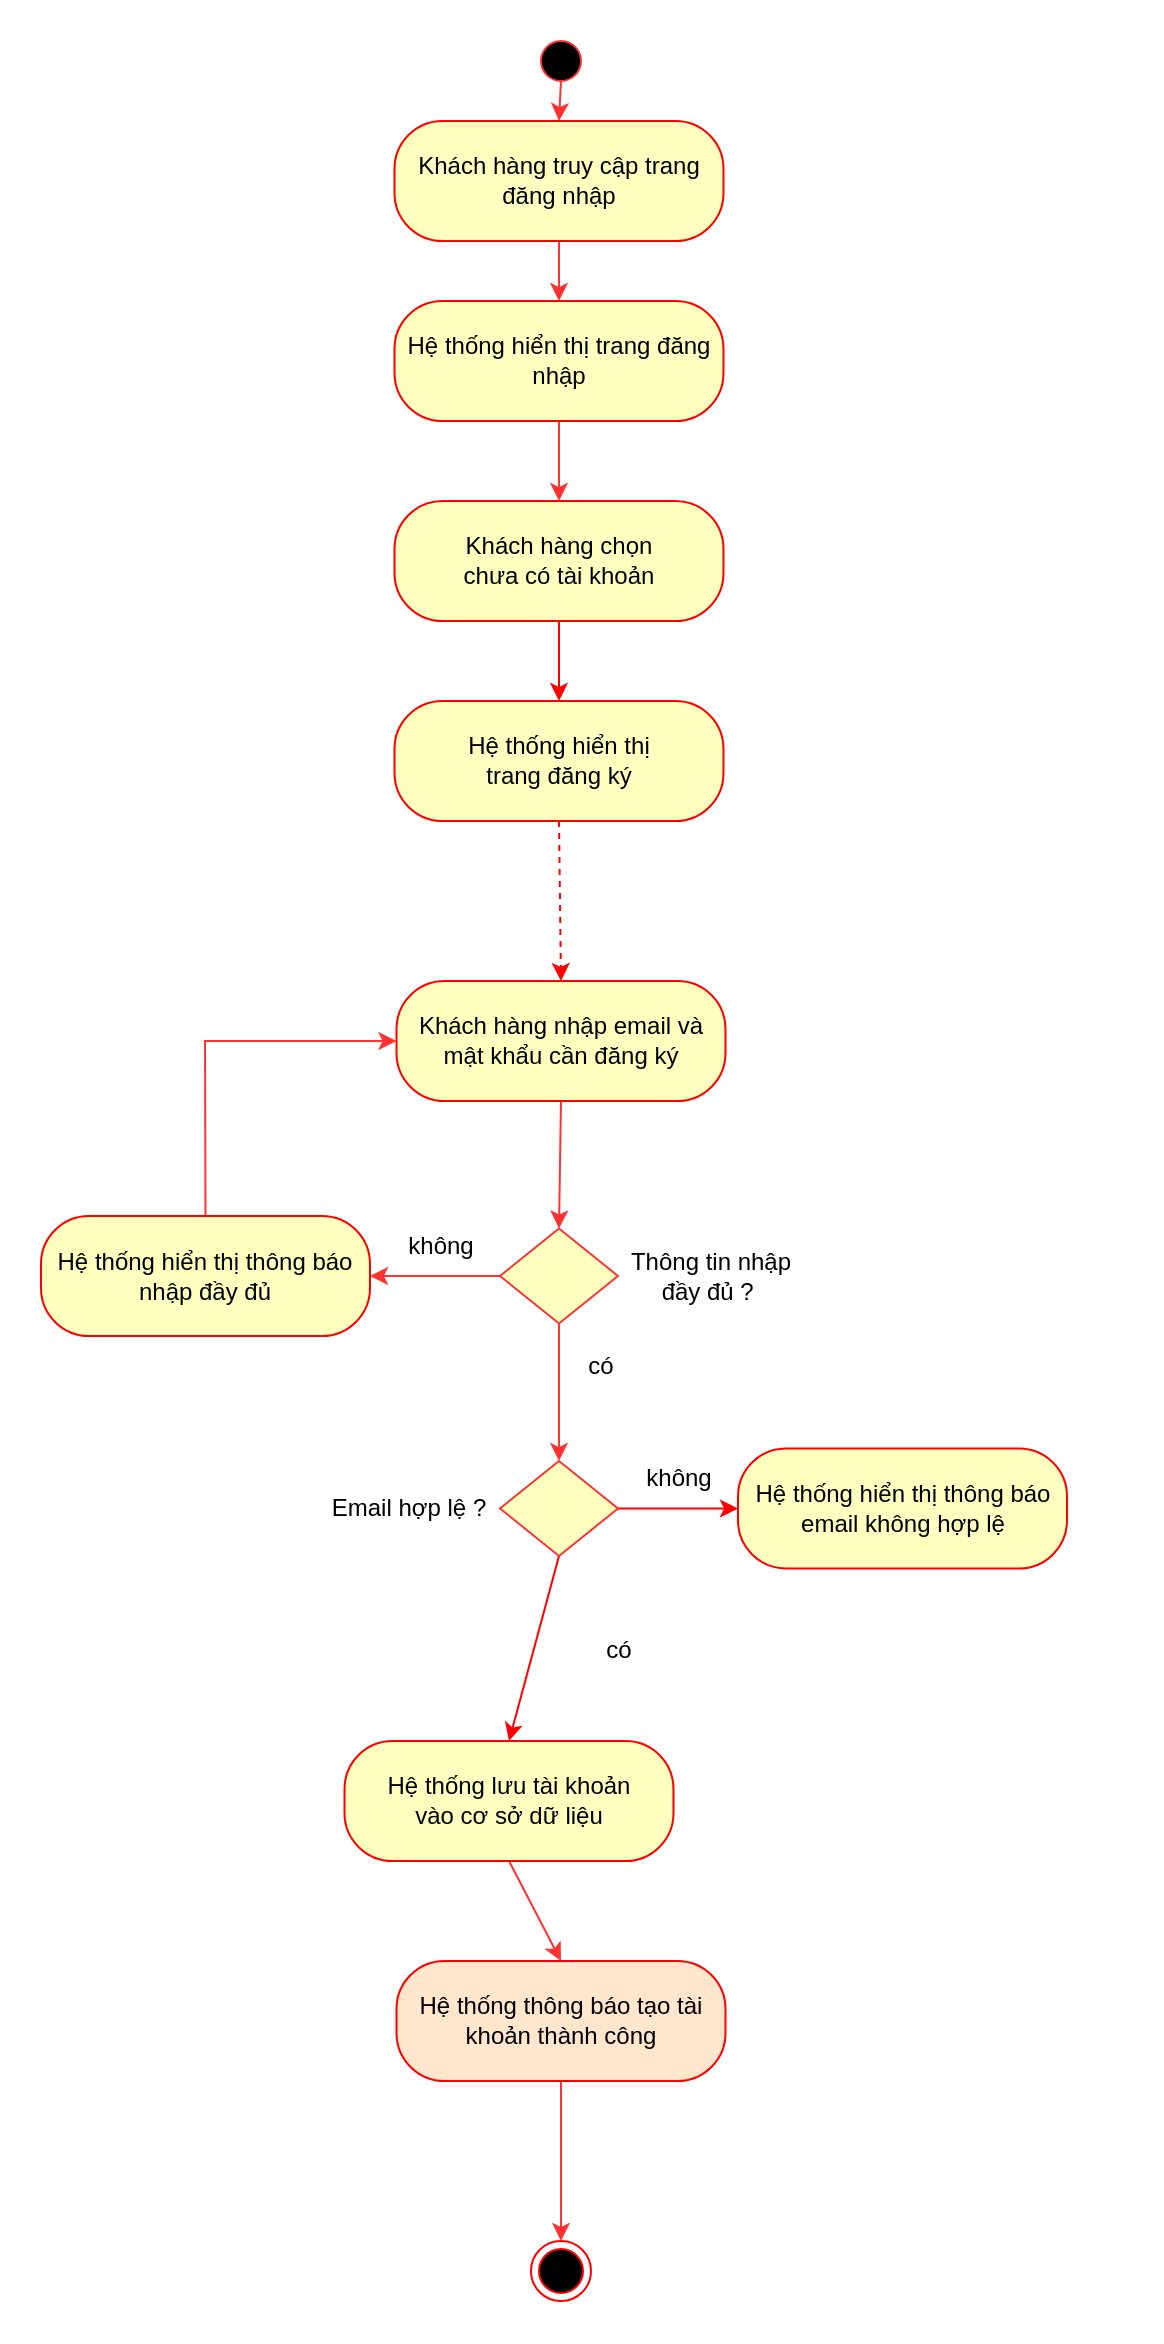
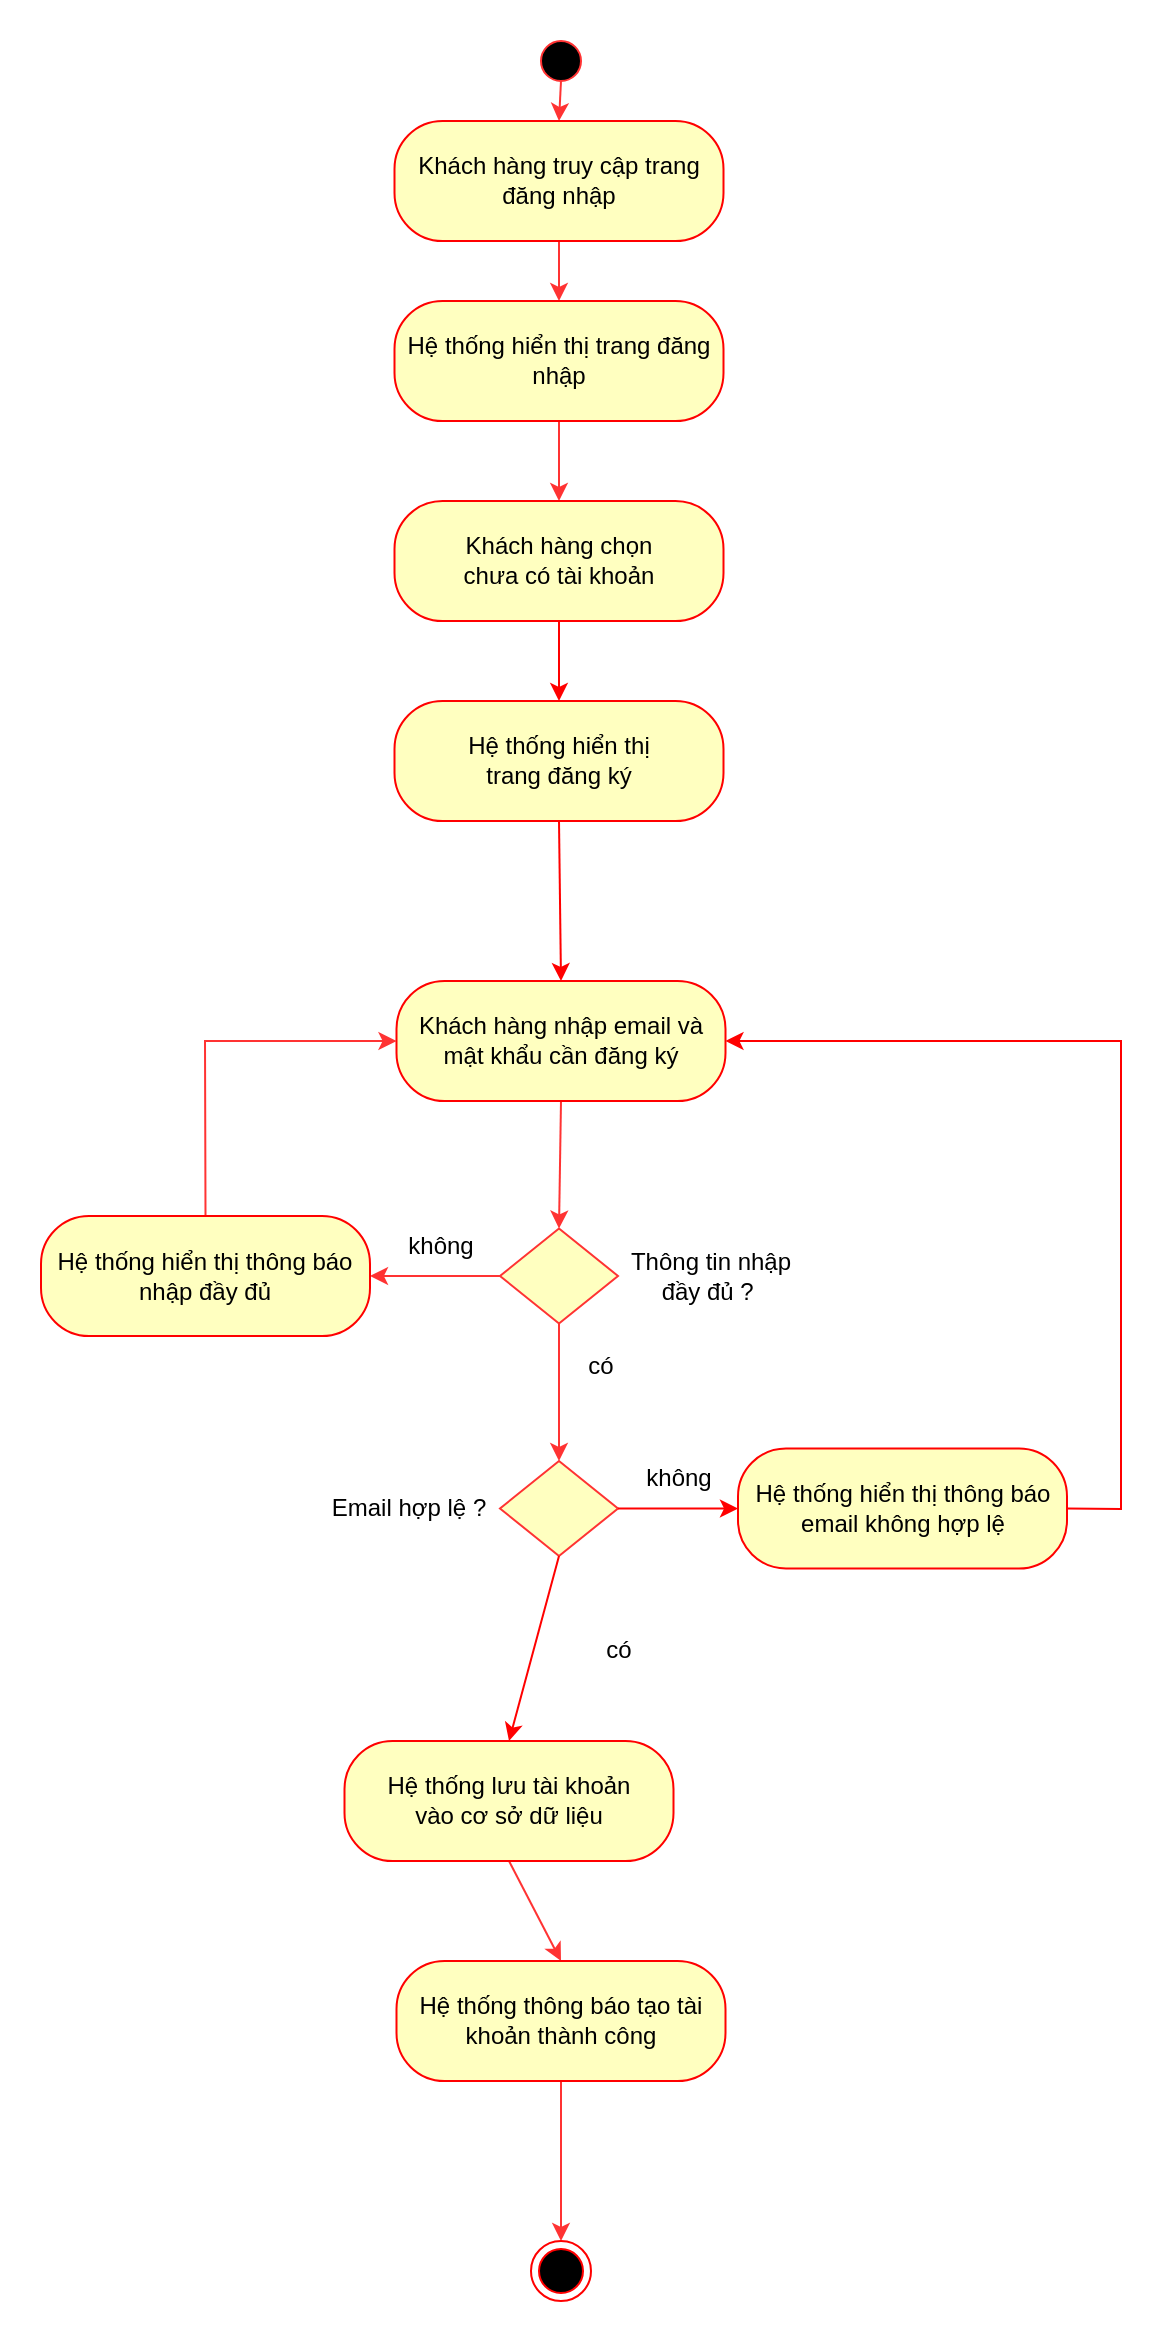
  <mxCell id="0" />
  <mxCell id="1" parent="0" />
  <mxCell id="2" value="" style="ellipse;whiteSpace=wrap;html=1;aspect=fixed;fillColor=#000000;strokeColor=#FF3333;" parent="1" vertex="1"><mxGeometry x="270" y="20" width="20" height="20" as="geometry" /></mxCell>
  <mxCell id="3" value="" style="endArrow=classic;html=1;rounded=0;exitX=0.5;exitY=1;exitDx=0;exitDy=0;strokeColor=#FF3333;fillColor=#fff2cc;entryX=0.5;entryY=0;entryDx=0;entryDy=0;" parent="1" source="2" target="25" edge="1"><mxGeometry width="50" height="50" relative="1" as="geometry"><mxPoint x="270" y="270" as="sourcePoint" /><mxPoint x="280" y="70" as="targetPoint" /></mxGeometry></mxCell>
  <mxCell id="4" value="" style="endArrow=classic;html=1;rounded=0;exitX=0.5;exitY=1;exitDx=0;exitDy=0;strokeColor=#FF3333;fillColor=#fff2cc;entryX=0.5;entryY=0;entryDx=0;entryDy=0;" parent="1" source="26" target="27" edge="1"><mxGeometry width="50" height="50" relative="1" as="geometry"><mxPoint x="280" y="200" as="sourcePoint" /><mxPoint x="279" y="260" as="targetPoint" /></mxGeometry></mxCell>
  <mxCell id="5" value="" style="rhombus;whiteSpace=wrap;html=1;strokeColor=#FF3333;fillColor=#FFFFC0;" parent="1" vertex="1"><mxGeometry x="249.5" y="613.75" width="59" height="47.5" as="geometry" /></mxCell>
  <mxCell id="6" value="" style="endArrow=classic;html=1;rounded=0;exitX=0;exitY=0.5;exitDx=0;exitDy=0;strokeColor=#FF3333;fillColor=#fff2cc;entryX=1;entryY=0.5;entryDx=0;entryDy=0;" parent="1" source="5" target="30" edge="1"><mxGeometry width="50" height="50" relative="1" as="geometry"><mxPoint x="270" y="665" as="sourcePoint" /><mxPoint x="180" y="637.5" as="targetPoint" /></mxGeometry></mxCell>
  <mxCell id="7" value="" style="endArrow=classic;html=1;rounded=0;exitX=0.5;exitY=0;exitDx=0;exitDy=0;entryX=0;entryY=0.5;entryDx=0;entryDy=0;strokeColor=#FF3333;fillColor=#fff2cc;" parent="1" source="30" target="29" edge="1"><mxGeometry width="50" height="50" relative="1" as="geometry"><mxPoint x="120" y="607.5" as="sourcePoint" /><mxPoint x="220" y="520" as="targetPoint" /><Array as="points"><mxPoint x="102" y="520" /></Array></mxGeometry></mxCell>
  <mxCell id="8" value="không" style="text;html=1;align=center;verticalAlign=middle;resizable=0;points=[];autosize=1;strokeColor=none;fillColor=none;" parent="1" vertex="1"><mxGeometry x="189.5" y="607.5" width="60" height="30" as="geometry" /></mxCell>
  <mxCell id="9" value="" style="endArrow=classic;html=1;rounded=0;exitX=0.5;exitY=1;exitDx=0;exitDy=0;strokeColor=#FF3333;fillColor=#fff2cc;entryX=0.5;entryY=0;entryDx=0;entryDy=0;" parent="1" source="5" target="18" edge="1"><mxGeometry width="50" height="50" relative="1" as="geometry"><mxPoint x="270" y="815" as="sourcePoint" /><mxPoint x="279" y="740" as="targetPoint" /></mxGeometry></mxCell>
  <mxCell id="10" value="" style="endArrow=classic;html=1;rounded=0;exitX=0.5;exitY=1;exitDx=0;exitDy=0;strokeColor=#FF3333;fillColor=#fff2cc;" parent="1" source="33" edge="1" target="34"><mxGeometry width="50" height="50" relative="1" as="geometry"><mxPoint x="279" y="1030" as="sourcePoint" /><mxPoint x="279" y="1120" as="targetPoint" /></mxGeometry></mxCell>
  <mxCell id="11" value="có" style="text;html=1;align=center;verticalAlign=middle;resizable=0;points=[];autosize=1;strokeColor=none;fillColor=none;" parent="1" vertex="1"><mxGeometry x="280" y="667.5" width="40" height="30" as="geometry" /></mxCell>
  <mxCell id="12" value="" style="endArrow=classic;html=1;rounded=0;entryX=0.5;entryY=0;entryDx=0;entryDy=0;exitX=0.5;exitY=1;exitDx=0;exitDy=0;strokeColor=#FF3333;fillColor=#fff2cc;" parent="1" source="25" target="26" edge="1"><mxGeometry width="50" height="50" relative="1" as="geometry"><mxPoint x="280" y="120" as="sourcePoint" /><mxPoint x="280" y="150" as="targetPoint" /></mxGeometry></mxCell>
  <mxCell id="13" value="" style="endArrow=classic;html=1;rounded=0;exitX=0.5;exitY=1;exitDx=0;exitDy=0;entryX=0.5;entryY=0;entryDx=0;entryDy=0;strokeColor=#FF3333;fillColor=#fff2cc;" parent="1" target="5" edge="1"><mxGeometry width="50" height="50" relative="1" as="geometry"><mxPoint x="280" y="550" as="sourcePoint" /><mxPoint x="280" y="600" as="targetPoint" /></mxGeometry></mxCell>
  <mxCell id="14" value="Thông tin nhập&lt;br&gt;đầy đủ ?&amp;nbsp;" style="text;html=1;align=center;verticalAlign=middle;resizable=0;points=[];autosize=1;strokeColor=none;fillColor=none;" parent="1" vertex="1"><mxGeometry x="305" y="617.5" width="100" height="40" as="geometry" /></mxCell>
  <mxCell id="15" value="" style="endArrow=classic;html=1;rounded=0;strokeColor=#FF3333;exitX=0.5;exitY=1;exitDx=0;exitDy=0;entryX=0.5;entryY=0;entryDx=0;entryDy=0;fillColor=#fff2cc;" parent="1" source="32" target="33" edge="1"><mxGeometry width="50" height="50" relative="1" as="geometry"><mxPoint x="279" y="920" as="sourcePoint" /><mxPoint x="279" y="970" as="targetPoint" /></mxGeometry></mxCell>
  <mxCell id="16" value="" style="endArrow=classic;html=1;rounded=0;exitX=0.5;exitY=1;exitDx=0;exitDy=0;strokeColor=#FF0000;entryX=0.5;entryY=0;entryDx=0;entryDy=0;" parent="1" source="27" target="28" edge="1"><mxGeometry width="50" height="50" relative="1" as="geometry"><mxPoint x="279" y="320" as="sourcePoint" /><mxPoint x="280" y="370" as="targetPoint" /></mxGeometry></mxCell>
- <mxCell id="17" value="" style="endArrow=classic;html=1;rounded=0;strokeColor=#FF0000;exitX=0.5;exitY=1;exitDx=0;exitDy=0;entryX=0.5;entryY=0;entryDx=0;entryDy=0;dashed=1;" parent="1" source="28" target="29" edge="1"><mxGeometry width="50" height="50" relative="1" as="geometry"><mxPoint x="279" y="430" as="sourcePoint" /><mxPoint x="280" y="490" as="targetPoint" /></mxGeometry></mxCell>
+ <mxCell id="17" value="" style="endArrow=classic;html=1;rounded=0;strokeColor=#FF0000;exitX=0.5;exitY=1;exitDx=0;exitDy=0;entryX=0.5;entryY=0;entryDx=0;entryDy=0;" parent="1" source="28" target="29" edge="1"><mxGeometry width="50" height="50" relative="1" as="geometry"><mxPoint x="279" y="430" as="sourcePoint" /><mxPoint x="280" y="490" as="targetPoint" /></mxGeometry></mxCell>
  <mxCell id="18" value="" style="rhombus;whiteSpace=wrap;html=1;strokeColor=#FF3333;fillColor=#FFFFC0;" parent="1" vertex="1"><mxGeometry x="249.5" y="730" width="59" height="47.5" as="geometry" /></mxCell>
  <mxCell id="19" value="Email hợp lệ ?" style="text;html=1;align=center;verticalAlign=middle;resizable=0;points=[];autosize=1;strokeColor=none;fillColor=none;" parent="1" vertex="1"><mxGeometry x="154" y="738.75" width="100" height="30" as="geometry" /></mxCell>
  <mxCell id="20" value="" style="endArrow=classic;html=1;rounded=0;strokeColor=#FF0000;exitX=0.5;exitY=1;exitDx=0;exitDy=0;entryX=0.5;entryY=0;entryDx=0;entryDy=0;" parent="1" source="18" target="32" edge="1"><mxGeometry width="50" height="50" relative="1" as="geometry"><mxPoint x="280" y="730" as="sourcePoint" /><mxPoint x="279" y="860" as="targetPoint" /></mxGeometry></mxCell>
  <mxCell id="21" value="" style="endArrow=classic;html=1;rounded=0;strokeColor=#FF0000;exitX=1;exitY=0.5;exitDx=0;exitDy=0;entryX=0;entryY=0.5;entryDx=0;entryDy=0;" parent="1" source="18" target="31" edge="1"><mxGeometry width="50" height="50" relative="1" as="geometry"><mxPoint x="280" y="730" as="sourcePoint" /><mxPoint x="400" y="753.75" as="targetPoint" /><Array as="points" /></mxGeometry></mxCell>
  <mxCell id="22" value="có" style="text;html=1;align=center;verticalAlign=middle;resizable=0;points=[];autosize=1;strokeColor=none;fillColor=none;" parent="1" vertex="1"><mxGeometry x="289" y="810" width="40" height="30" as="geometry" /></mxCell>
  <mxCell id="23" value="không" style="text;html=1;align=center;verticalAlign=middle;resizable=0;points=[];autosize=1;strokeColor=none;fillColor=none;" parent="1" vertex="1"><mxGeometry x="308.5" y="723.75" width="60" height="30" as="geometry" /></mxCell>
+ <mxCell id="24" value="" style="endArrow=classic;html=1;rounded=0;strokeColor=#FF0000;exitX=1;exitY=0.5;exitDx=0;exitDy=0;entryX=1;entryY=0.5;entryDx=0;entryDy=0;" parent="1" source="31" target="29" edge="1"><mxGeometry width="50" height="50" relative="1" as="geometry"><mxPoint x="520" y="753.75" as="sourcePoint" /><mxPoint x="340" y="520" as="targetPoint" /><Array as="points"><mxPoint x="560" y="754" /><mxPoint x="560" y="520" /></Array></mxGeometry></mxCell>
  <mxCell id="25" value="Khách hàng truy cập trang đăng nhập" style="rounded=1;whiteSpace=wrap;html=1;arcSize=40;fontColor=#000000;fillColor=#ffffc0;strokeColor=#ff0000;" parent="1" vertex="1"><mxGeometry x="196.75" y="60" width="164.5" height="60" as="geometry" /></mxCell>
  <mxCell id="26" value="Hệ thống hiển thị trang đăng nhập" style="rounded=1;whiteSpace=wrap;html=1;arcSize=40;fontColor=#000000;fillColor=#ffffc0;strokeColor=#ff0000;" parent="1" vertex="1"><mxGeometry x="196.75" y="150" width="164.5" height="60" as="geometry" /></mxCell>
  <mxCell id="27" value="Khách hàng chọn &lt;br&gt;chưa có tài khoản" style="rounded=1;whiteSpace=wrap;html=1;arcSize=40;fontColor=#000000;fillColor=#ffffc0;strokeColor=#ff0000;" parent="1" vertex="1"><mxGeometry x="196.75" y="250" width="164.5" height="60" as="geometry" /></mxCell>
  <mxCell id="28" value="Hệ thống hiển thị &lt;br&gt;trang đăng ký" style="rounded=1;whiteSpace=wrap;html=1;arcSize=40;fontColor=#000000;fillColor=#ffffc0;strokeColor=#ff0000;" parent="1" vertex="1"><mxGeometry x="196.75" y="350" width="164.5" height="60" as="geometry" /></mxCell>
  <mxCell id="29" value="Khách hàng nhập email và mật khẩu cần đăng ký" style="rounded=1;whiteSpace=wrap;html=1;arcSize=40;fontColor=#000000;fillColor=#ffffc0;strokeColor=#ff0000;" parent="1" vertex="1"><mxGeometry x="197.75" y="490" width="164.5" height="60" as="geometry" /></mxCell>
  <mxCell id="30" value="Hệ thống hiển thị thông báo nhập đầy đủ" style="rounded=1;whiteSpace=wrap;html=1;arcSize=40;fontColor=#000000;fillColor=#ffffc0;strokeColor=#ff0000;" parent="1" vertex="1"><mxGeometry x="20" y="607.5" width="164.5" height="60" as="geometry" /></mxCell>
  <mxCell id="31" value="Hệ thống hiển thị thông báo email không hợp lệ" style="rounded=1;whiteSpace=wrap;html=1;arcSize=40;fontColor=#000000;fillColor=#ffffc0;strokeColor=#ff0000;" parent="1" vertex="1"><mxGeometry x="368.5" y="723.75" width="164.5" height="60" as="geometry" /></mxCell>
  <mxCell id="32" value="Hệ thống lưu tài khoản &lt;br&gt;vào cơ sở dữ liệu" style="rounded=1;whiteSpace=wrap;html=1;arcSize=40;fontColor=#000000;fillColor=#ffffc0;strokeColor=#ff0000;" parent="1" vertex="1"><mxGeometry x="171.75" y="870" width="164.5" height="60" as="geometry" /></mxCell>
- <mxCell id="33" value="Hệ thống thông báo tạo tài khoản thành công" style="rounded=1;whiteSpace=wrap;html=1;arcSize=40;fontColor=#000000;fillColor=#ffe6cc;strokeColor=#ff0000;" parent="1" vertex="1"><mxGeometry x="197.75" y="980" width="164.5" height="60" as="geometry" /></mxCell>
+ <mxCell id="33" value="Hệ thống thông báo tạo tài khoản thành công" style="rounded=1;whiteSpace=wrap;html=1;arcSize=40;fontColor=#000000;fillColor=#ffffc0;strokeColor=#ff0000;" parent="1" vertex="1"><mxGeometry x="197.75" y="980" width="164.5" height="60" as="geometry" /></mxCell>
  <mxCell id="34" value="" style="ellipse;html=1;shape=endState;fillColor=#000000;strokeColor=#ff0000;" vertex="1" parent="1"><mxGeometry x="265" y="1120" width="30" height="30" as="geometry" /></mxCell>
